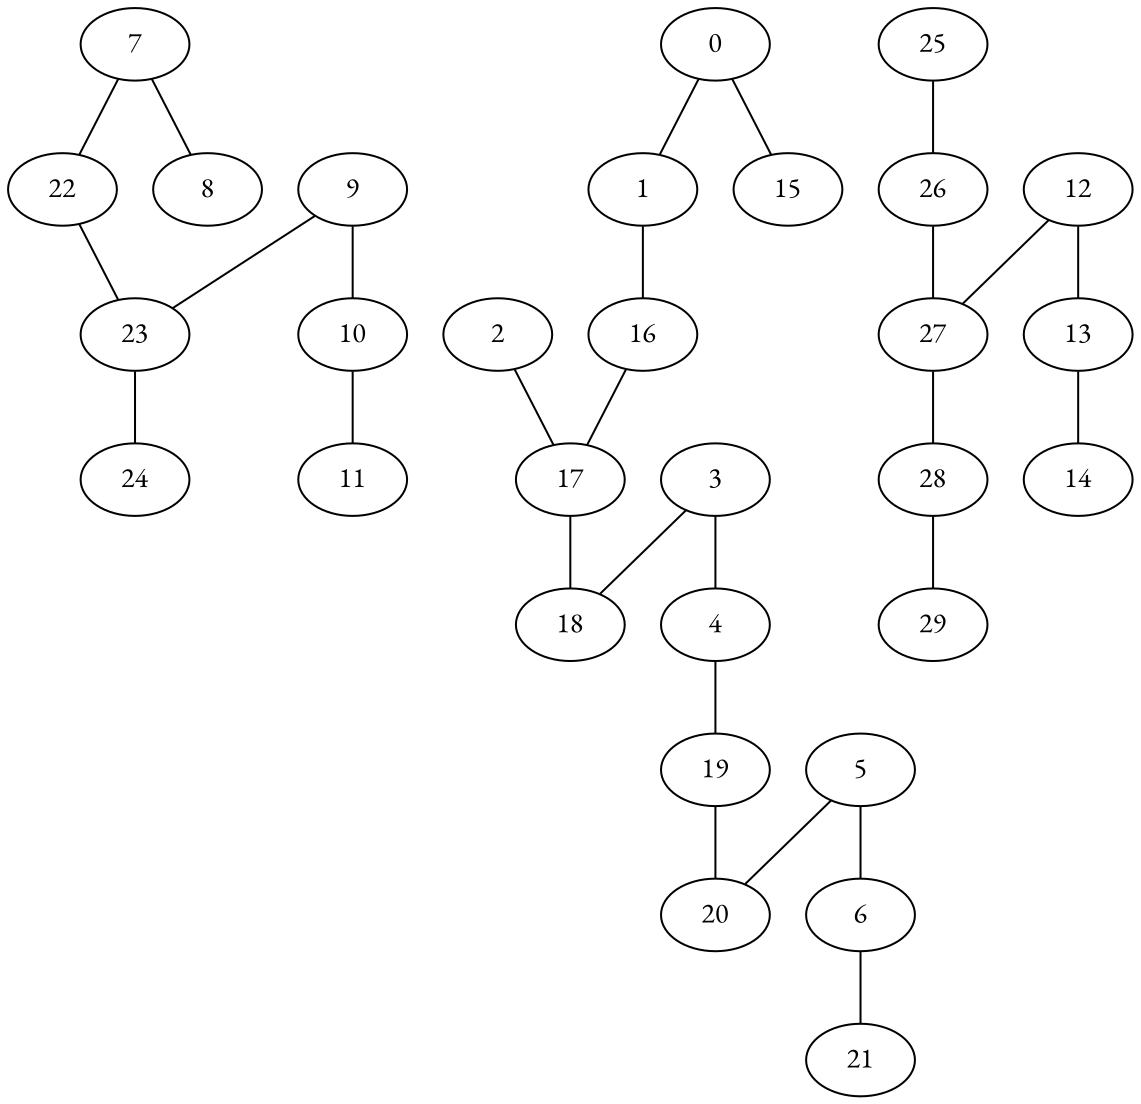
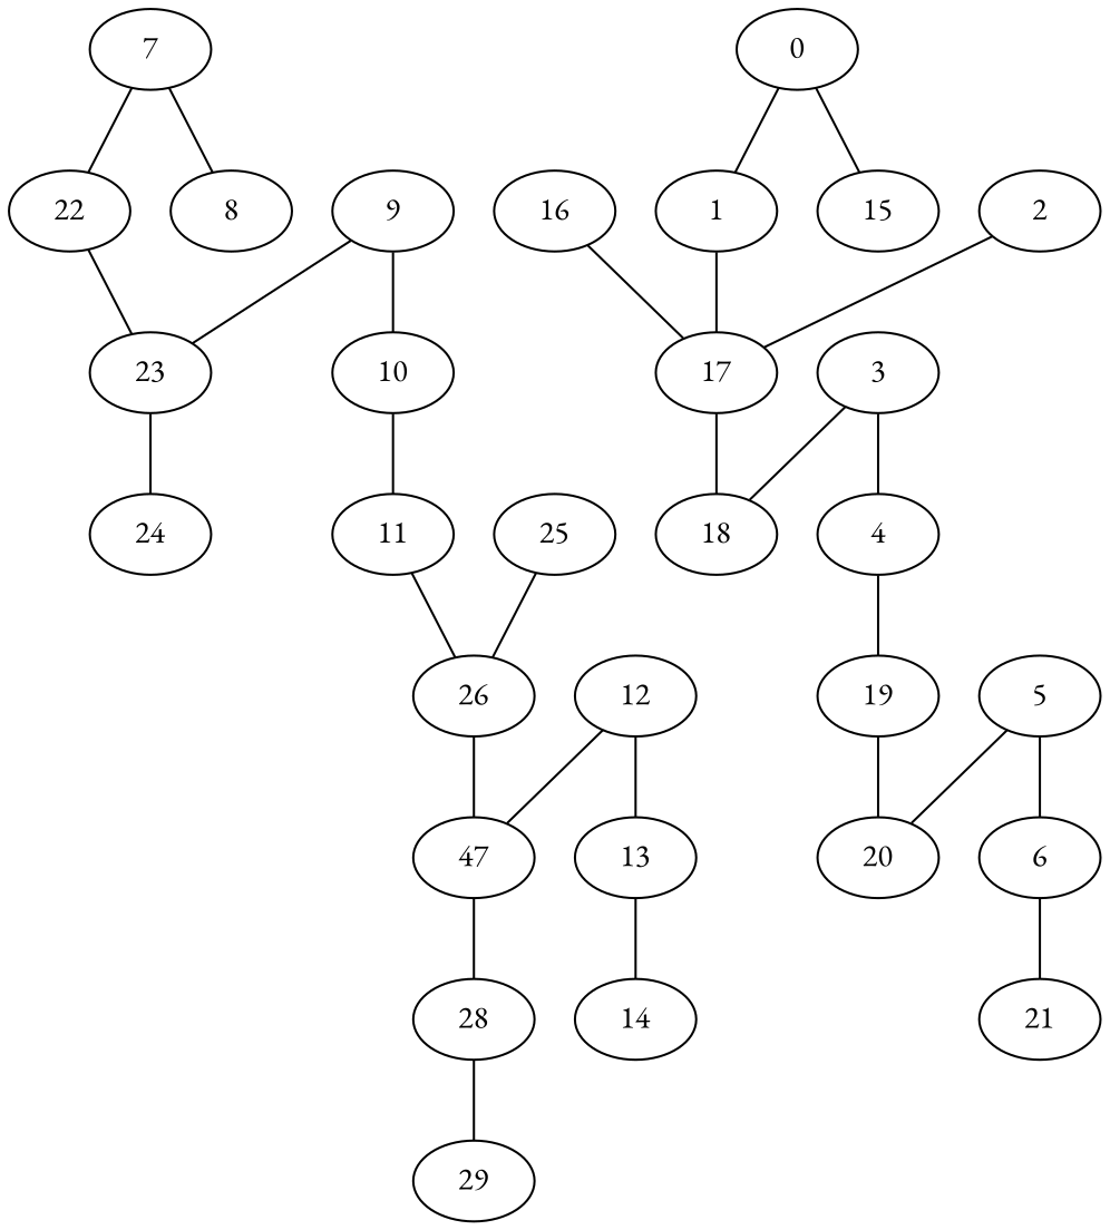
  graph {
    fontname="EB Garamond"
    node [fontname="EB Garamond"]
    edge [fontname="EB Garamond"]
    7
    22
    8
    23
    24
    16
    17
    18
    3
    4
    19
    20
    11
    26
-   27
+   27 [label=47]
    28
    29
    10
    1
    5
    6
    21
    2
    13
    14
    0
    15
    9
    12
    25
    7 -- 22
    7 -- 8
    22 -- 23
    23 -- 24
    16 -- 17
    17 -- 18
    3 -- 18
    3 -- 4
    4 -- 19
    19 -- 20
+   11 -- 26
    26 -- 27
    27 -- 28
    28 -- 29
    10 -- 11
-   1 -- 16
+   1 -- 17
    5 -- 20
    5 -- 6
    6 -- 21
    2 -- 17
    13 -- 14
    0 -- 1
    0 -- 15
    9 -- 23
    9 -- 10
    12 -- 27
    12 -- 13
    25 -- 26
  }
